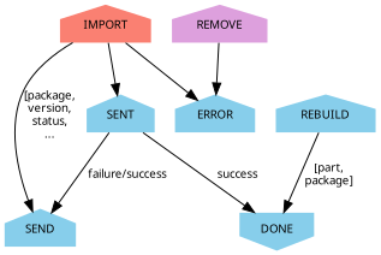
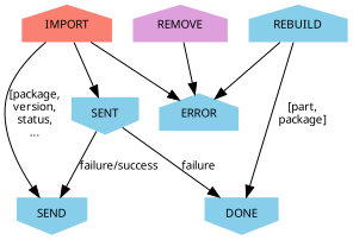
  digraph {
    node [fillcolor=skyblue fontname=Sans fontsize=10 penwidth=0 shape=house style=filled]
    edge [fontname=Sans fontsize=10]
    IMPORT [fillcolor=salmon]
    ERROR
-   SEND
-   SENT
+   SEND [shape=invhouse]
+   SENT [shape=invhouse]
    REMOVE [fillcolor=plum]
    DONE [shape=invhouse]
    REBUILD
    IMPORT -> ERROR
    IMPORT -> SEND [label="[package,\nversion,\nstatus,\n..."]
    IMPORT -> SENT
    SENT -> SEND [label="failure/success"]
-   SENT -> DONE [label=success]
+   SENT -> DONE [label=failure]
    REMOVE -> ERROR
+   REBUILD -> ERROR
    REBUILD -> DONE [label="[part,\npackage]"]
  }
